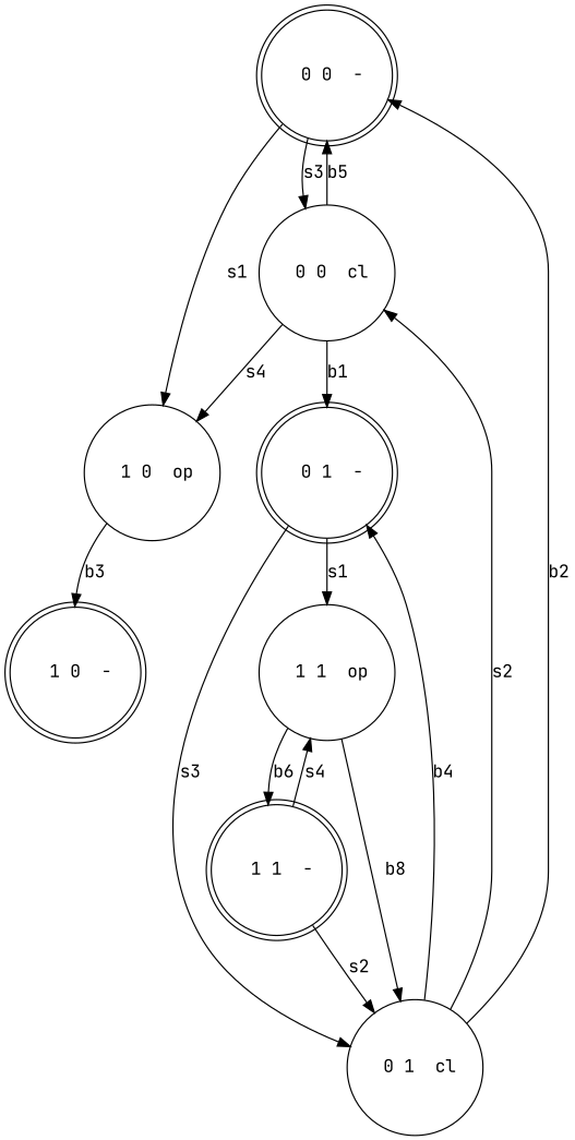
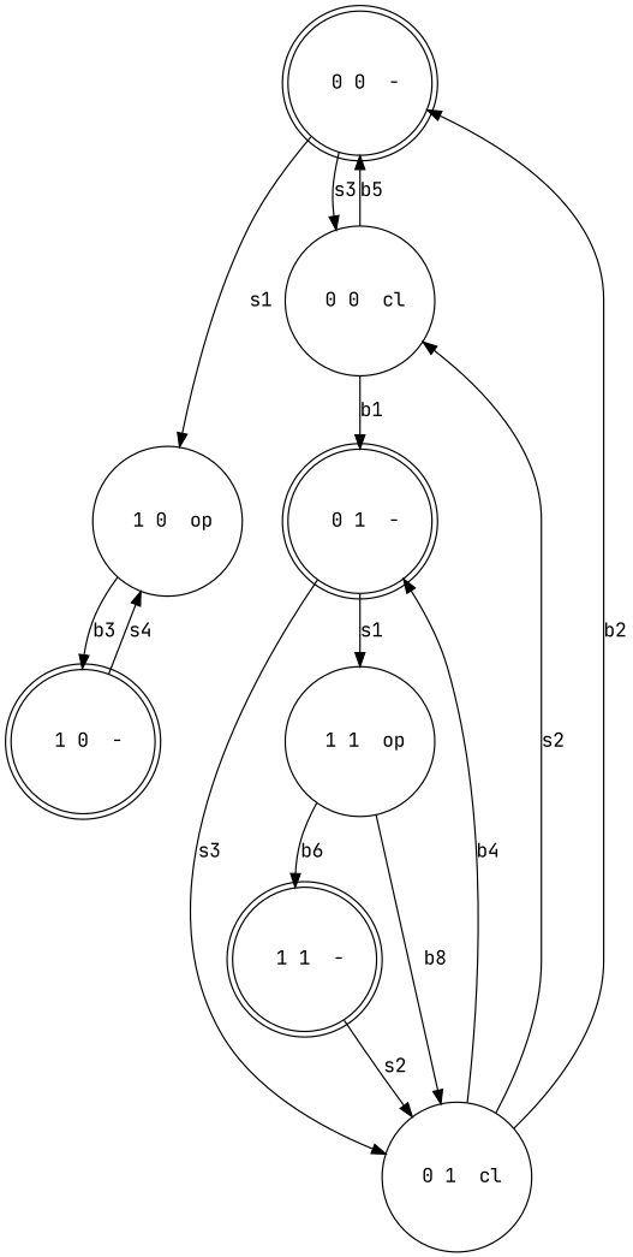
  digraph {
    fontname="JetBrains Mono"
    node [fontname="JetBrains Mono" shape=circle]
    edge [fontname="JetBrains Mono"]
    " 1 0  op"
    " 0 0  -" [shape=doublecircle]
    " 0 0  cl"
    " 1 0  -" [shape=doublecircle]
    " 0 1  -" [shape=doublecircle]
    " 0 1  cl"
    " 1 1  -" [shape=doublecircle]
    " 1 1  op"
    " 1 0  op" -> " 1 0  -" [label=b3]
    " 0 0  -" -> " 1 0  op" [label=s1]
    " 0 0  -" -> " 0 0  cl" [label=s3]
    " 0 0  cl" -> " 0 0  -" [label=b5]
    " 0 0  cl" -> " 0 1  -" [label=b1]
-   " 0 0  cl" -> " 1 0  op" [label=s4]
+   " 1 0  -" -> " 1 0  op" [label=s4]
    " 0 1  -" -> " 0 1  cl" [label=s3]
    " 0 1  -" -> " 1 1  op" [label=s1]
    " 0 1  cl" -> " 0 0  -" [label=b2]
    " 0 1  cl" -> " 0 0  cl" [label=s2]
    " 0 1  cl" -> " 0 1  -" [label=b4]
    " 1 1  -" -> " 0 1  cl" [label=s2]
-   " 1 1  -" -> " 1 1  op" [label=s4]
    " 1 1  op" -> " 0 1  cl" [label=b8]
    " 1 1  op" -> " 1 1  -" [label=b6]
  }
